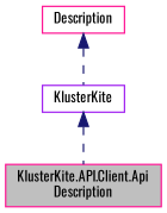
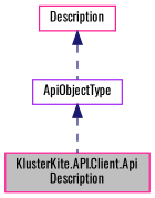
  digraph {
    fontname=Oswald
    node [color=deeppink fillcolor=white fontname=Oswald fontsize=10 shape=record style=filled]
    edge [color=midnightblue dir=back fontname=Oswald fontsize=10 labelfontname=Helvetica labelfontsize=10 style=dashed]
    n1 [fillcolor=grey75 fontcolor=black height=0.2 label="KlusterKite.API.Client.Api\lDescription" width=0.4]
-   n2 [color=purple height=0.2 label=KlusterKite width=0.4]
+   n2 [color=purple height=0.2 label=ApiObjectType width=0.4]
    n3 [height=0.2 label=Description width=0.4]
    n2 -> n1
    n3 -> n2
  }
